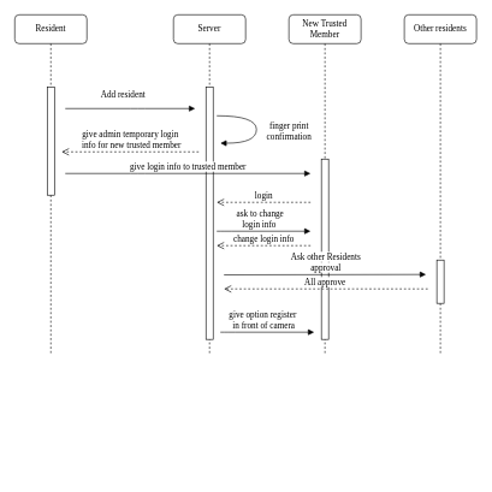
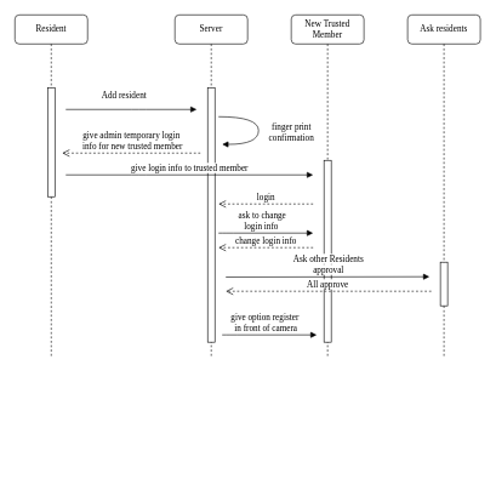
  <mxCell id="0" />
  <mxCell id="1" parent="0" />
  <mxCell id="2" value="New Trusted Member" style="shape=umlLifeline;perimeter=lifelinePerimeter;whiteSpace=wrap;html=1;container=1;collapsible=0;recursiveResize=0;outlineConnect=0;rounded=1;shadow=0;comic=0;labelBackgroundColor=none;strokeWidth=1;fontFamily=Verdana;fontSize=12;align=center;" parent="1" vertex="1"><mxGeometry x="400" y="20" width="100" height="470" as="geometry" /></mxCell>
  <mxCell id="3" value="" style="html=1;points=[];perimeter=orthogonalPerimeter;rounded=0;shadow=0;comic=0;labelBackgroundColor=none;strokeWidth=1;fontFamily=Verdana;fontSize=12;align=center;" parent="2" vertex="1"><mxGeometry x="45" y="200" width="10" height="250" as="geometry" /></mxCell>
  <mxCell id="4" value="Server" style="shape=umlLifeline;perimeter=lifelinePerimeter;whiteSpace=wrap;html=1;container=1;collapsible=0;recursiveResize=0;outlineConnect=0;rounded=1;shadow=0;comic=0;labelBackgroundColor=none;strokeWidth=1;fontFamily=Verdana;fontSize=12;align=center;" parent="1" vertex="1"><mxGeometry x="240" y="20" width="100" height="470" as="geometry" /></mxCell>
  <mxCell id="5" value="" style="html=1;points=[];perimeter=orthogonalPerimeter;rounded=0;shadow=0;comic=0;labelBackgroundColor=none;strokeWidth=1;fontFamily=Verdana;fontSize=12;align=center;" parent="4" vertex="1"><mxGeometry x="45" y="100" width="10" height="350" as="geometry" /></mxCell>
  <mxCell id="6" value="Resident" style="shape=umlLifeline;perimeter=lifelinePerimeter;whiteSpace=wrap;html=1;container=1;collapsible=0;recursiveResize=0;outlineConnect=0;rounded=1;shadow=0;comic=0;labelBackgroundColor=none;strokeWidth=1;fontFamily=Verdana;fontSize=12;align=center;" parent="1" vertex="1"><mxGeometry x="20" y="20" width="100" height="470" as="geometry" /></mxCell>
  <mxCell id="7" value="" style="html=1;points=[];perimeter=orthogonalPerimeter;rounded=0;shadow=0;comic=0;labelBackgroundColor=none;strokeWidth=1;fontFamily=Verdana;fontSize=12;align=center;" parent="6" vertex="1"><mxGeometry x="45" y="100" width="10" height="150" as="geometry" /></mxCell>
- <mxCell id="8" value="Other residents" style="shape=umlLifeline;perimeter=lifelinePerimeter;whiteSpace=wrap;html=1;container=1;collapsible=0;recursiveResize=0;outlineConnect=0;rounded=1;shadow=0;comic=0;labelBackgroundColor=none;strokeWidth=1;fontFamily=Verdana;fontSize=12;align=center;" parent="1" vertex="1"><mxGeometry x="560" y="20" width="100" height="470" as="geometry" /></mxCell>
+ <mxCell id="8" value="Ask residents" style="shape=umlLifeline;perimeter=lifelinePerimeter;whiteSpace=wrap;html=1;container=1;collapsible=0;recursiveResize=0;outlineConnect=0;rounded=1;shadow=0;comic=0;labelBackgroundColor=none;strokeWidth=1;fontFamily=Verdana;fontSize=12;align=center;" parent="1" vertex="1"><mxGeometry x="560" y="20" width="100" height="470" as="geometry" /></mxCell>
  <mxCell id="9" value="" style="html=1;points=[];perimeter=orthogonalPerimeter;rounded=0;shadow=0;comic=0;labelBackgroundColor=none;strokeWidth=1;fontFamily=Verdana;fontSize=12;align=center;" parent="8" vertex="1"><mxGeometry x="45" y="340" width="10" height="60" as="geometry" /></mxCell>
  <mxCell id="10" value="Add resident" style="html=1;verticalAlign=bottom;endArrow=block;labelBackgroundColor=none;fontFamily=Verdana;fontSize=12;edgeStyle=elbowEdgeStyle;elbow=vertical;" parent="1" edge="1"><mxGeometry x="0.111" y="22" relative="1" as="geometry"><mxPoint x="90" y="150" as="sourcePoint" /><mxPoint x="270" y="150" as="targetPoint" /><Array as="points"><mxPoint x="190" y="150" /></Array><mxPoint x="-20" y="12" as="offset" /></mxGeometry></mxCell>
  <mxCell id="11" value="&lt;span style=&quot;background-color: rgb(255 , 255 , 255)&quot;&gt;Ask other Residents &lt;br&gt;approval&lt;/span&gt;" style="html=1;verticalAlign=bottom;endArrow=block;labelBackgroundColor=none;fontFamily=Verdana;fontSize=12;edgeStyle=elbowEdgeStyle;elbow=vertical;" parent="1" edge="1"><mxGeometry relative="1" as="geometry"><mxPoint x="310" y="380.5" as="sourcePoint" /><mxPoint x="590" y="380.5" as="targetPoint" /><Array as="points"><mxPoint x="430" y="380" /></Array></mxGeometry></mxCell>
  <mxCell id="12" value="finger print&lt;br&gt;confirmation" style="html=1;verticalAlign=bottom;endArrow=block;labelBackgroundColor=none;fontFamily=Verdana;fontSize=12;elbow=vertical;edgeStyle=orthogonalEdgeStyle;curved=1;entryX=1;entryY=0.286;entryPerimeter=0;exitX=1.038;exitY=0.345;exitPerimeter=0;" parent="1" edge="1"><mxGeometry x="0.301" y="-45" relative="1" as="geometry"><mxPoint x="300" y="160" as="sourcePoint" /><mxPoint x="305" y="198" as="targetPoint" /><Array as="points"><mxPoint x="355" y="160" /><mxPoint x="355" y="198" /></Array><mxPoint x="45" y="45" as="offset" /></mxGeometry></mxCell>
  <mxCell id="13" value="&lt;span style=&quot;background-color: rgb(255 , 255 , 255)&quot;&gt;give admin temporary login&lt;br&gt;&amp;nbsp;info for new trusted member&lt;/span&gt;" style="html=1;verticalAlign=bottom;endArrow=open;dashed=1;endSize=8;labelBackgroundColor=none;fontFamily=Verdana;fontSize=12;edgeStyle=elbowEdgeStyle;elbow=vertical;" parent="1" edge="1"><mxGeometry relative="1" as="geometry"><mxPoint x="85" y="210" as="targetPoint" /><Array as="points"><mxPoint x="165" y="210" /><mxPoint x="165" y="200" /><mxPoint x="155" y="190" /><mxPoint x="125" y="185" /><mxPoint x="105" y="185" /><mxPoint x="155" y="110" /><mxPoint x="315" y="470" /></Array><mxPoint x="275" y="210" as="sourcePoint" /></mxGeometry></mxCell>
  <mxCell id="14" value="&lt;span style=&quot;background-color: rgb(255 , 255 , 255)&quot;&gt;give login info to&amp;nbsp;&lt;/span&gt;&lt;span style=&quot;background-color: rgb(255 , 255 , 255)&quot;&gt;trusted member&lt;/span&gt;" style="html=1;verticalAlign=bottom;endArrow=block;labelBackgroundColor=none;fontFamily=Verdana;fontSize=12;edgeStyle=elbowEdgeStyle;elbow=vertical;" parent="1" edge="1"><mxGeometry relative="1" as="geometry"><mxPoint x="90" y="240" as="sourcePoint" /><mxPoint x="430" y="240" as="targetPoint" /><Array as="points"><mxPoint x="190" y="240" /></Array><mxPoint as="offset" /></mxGeometry></mxCell>
  <mxCell id="15" value="&lt;span style=&quot;background-color: rgb(255 , 255 , 255)&quot;&gt;login&lt;/span&gt;" style="html=1;verticalAlign=bottom;endArrow=open;dashed=1;endSize=8;labelBackgroundColor=none;fontFamily=Verdana;fontSize=12;edgeStyle=elbowEdgeStyle;elbow=vertical;" parent="1" edge="1"><mxGeometry relative="1" as="geometry"><mxPoint x="300" y="280" as="targetPoint" /><Array as="points"><mxPoint x="370" y="280" /><mxPoint x="370" y="270" /><mxPoint x="360" y="260" /><mxPoint x="330" y="255" /><mxPoint x="310" y="255" /><mxPoint x="360" y="180" /><mxPoint x="520" y="540" /></Array><mxPoint x="430" y="280" as="sourcePoint" /></mxGeometry></mxCell>
  <mxCell id="16" value="&lt;span style=&quot;background-color: rgb(255 , 255 , 255)&quot;&gt;ask to change &lt;br&gt;login info&amp;nbsp;&lt;/span&gt;" style="html=1;verticalAlign=bottom;endArrow=block;labelBackgroundColor=none;fontFamily=Verdana;fontSize=12;edgeStyle=elbowEdgeStyle;elbow=vertical;" parent="1" edge="1"><mxGeometry x="-0.077" relative="1" as="geometry"><mxPoint x="300" y="320" as="sourcePoint" /><mxPoint x="430" y="320" as="targetPoint" /><Array as="points"><mxPoint x="310" y="320" /></Array><mxPoint as="offset" /></mxGeometry></mxCell>
  <mxCell id="17" value="&lt;span style=&quot;background-color: rgb(255 , 255 , 255)&quot;&gt;change login info&lt;/span&gt;" style="html=1;verticalAlign=bottom;endArrow=open;dashed=1;endSize=8;labelBackgroundColor=none;fontFamily=Verdana;fontSize=12;edgeStyle=elbowEdgeStyle;elbow=vertical;" parent="1" edge="1"><mxGeometry relative="1" as="geometry"><mxPoint x="300" y="340" as="targetPoint" /><Array as="points"><mxPoint x="370" y="340" /><mxPoint x="370" y="330" /><mxPoint x="360" y="320" /><mxPoint x="330" y="315" /><mxPoint x="310" y="315" /><mxPoint x="360" y="240" /><mxPoint x="520" y="600" /></Array><mxPoint x="430" y="340" as="sourcePoint" /></mxGeometry></mxCell>
  <mxCell id="18" value="&lt;span style=&quot;background-color: rgb(255 , 255 , 255)&quot;&gt;give option&amp;nbsp;register&amp;nbsp;&lt;br&gt;in front&amp;nbsp;of camera&lt;br&gt;&lt;/span&gt;" style="html=1;verticalAlign=bottom;endArrow=block;labelBackgroundColor=none;fontFamily=Verdana;fontSize=12;edgeStyle=elbowEdgeStyle;elbow=vertical;" parent="1" edge="1"><mxGeometry x="-0.077" relative="1" as="geometry"><mxPoint x="305" y="460" as="sourcePoint" /><mxPoint x="435" y="460" as="targetPoint" /><Array as="points"><mxPoint x="315" y="460" /></Array><mxPoint as="offset" /></mxGeometry></mxCell>
  <mxCell id="19" value="&lt;span style=&quot;background-color: rgb(255 , 255 , 255)&quot;&gt;All approve&lt;/span&gt;" style="html=1;verticalAlign=bottom;endArrow=open;dashed=1;endSize=8;labelBackgroundColor=none;fontFamily=Verdana;fontSize=12;edgeStyle=elbowEdgeStyle;elbow=vertical;" parent="1" edge="1"><mxGeometry x="0.009" relative="1" as="geometry"><mxPoint x="310" y="400" as="targetPoint" /><Array as="points"><mxPoint x="482.5" y="400" /><mxPoint x="482.5" y="390" /><mxPoint x="472.5" y="380" /><mxPoint x="442.5" y="375" /><mxPoint x="422.5" y="375" /><mxPoint x="472.5" y="300" /><mxPoint x="632.5" y="660" /></Array><mxPoint x="592.5" y="400" as="sourcePoint" /><mxPoint as="offset" /></mxGeometry></mxCell>
